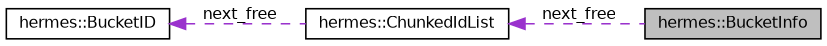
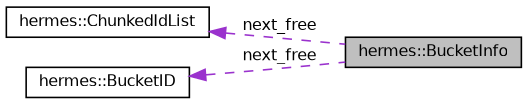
  digraph {
    rankdir=LR
    node [color=black fillcolor=white fontname=Helvetica fontsize=10 shape=record style=filled]
    edge [color=darkorchid3 dir=back fontname=Helvetica fontsize=10 labelfontname=Helvetica labelfontsize=10 style=dashed]
    n1 [fillcolor=grey75 fontcolor=black height=0.2 label="hermes::BucketInfo" width=0.4]
    n2 [height=0.2 label="hermes::ChunkedIdList" width=0.4]
    n3 [height=0.2 label="hermes::BucketID" width=0.4]
    n2 -> n1 [label=" next_free"]
-   n3 -> n2 [label=" next_free"]
+   n3 -> n1 [label=" next_free"]
  }
